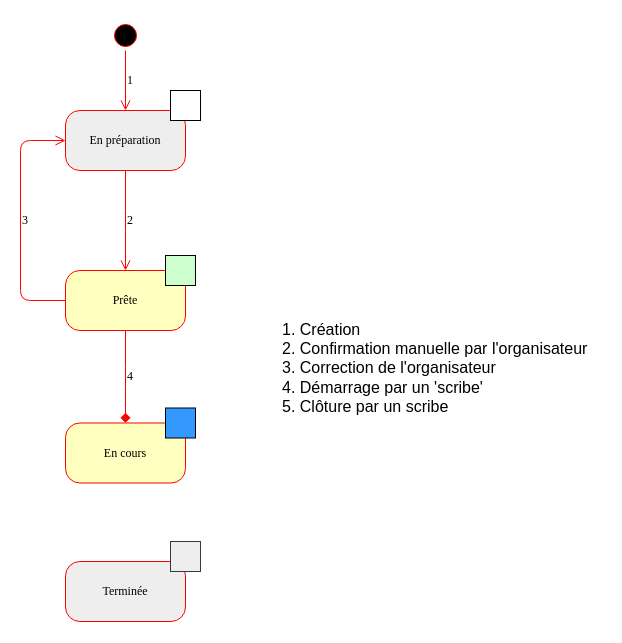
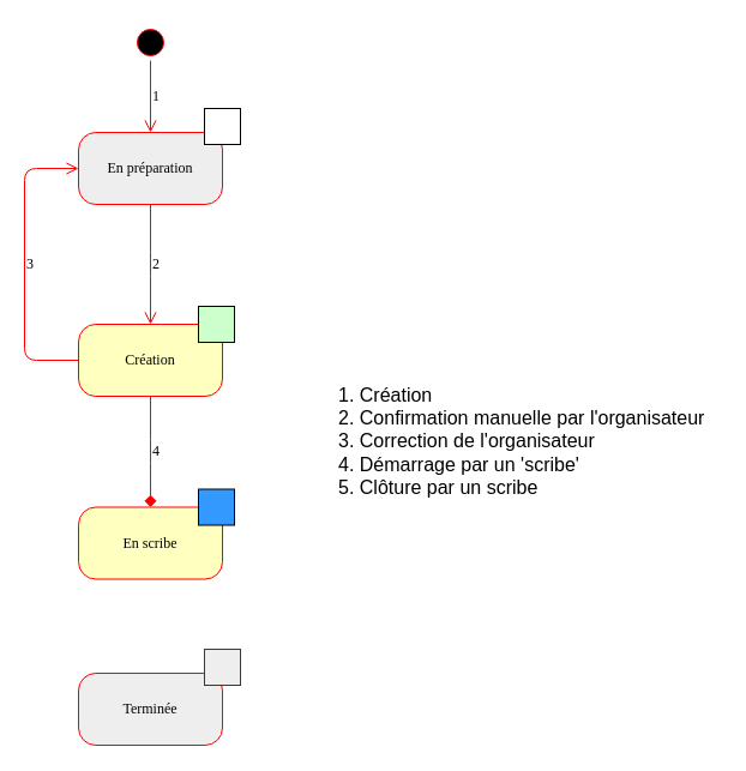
  <mxCell id="0" />
  <mxCell id="1" parent="0" />
  <mxCell id="2" value="" style="ellipse;html=1;shape=startState;fillColor=#000000;strokeColor=#ff0000;rounded=1;shadow=0;comic=0;labelBackgroundColor=none;fontFamily=Verdana;fontSize=12;fontColor=#000000;align=center;direction=south;" parent="1" vertex="1"><mxGeometry x="110" y="20" width="30" height="30" as="geometry" /></mxCell>
  <mxCell id="3" value="1" style="edgeStyle=orthogonalEdgeStyle;html=1;labelBackgroundColor=none;endArrow=open;endSize=8;strokeColor=#ff0000;fontFamily=Verdana;fontSize=12;align=left;" parent="1" source="2" target="20" edge="1"><mxGeometry relative="1" as="geometry" /></mxCell>
  <mxCell id="4" value="2" style="edgeStyle=elbowEdgeStyle;html=1;labelBackgroundColor=none;endArrow=open;endSize=8;strokeColor=#ff0000;fontFamily=Verdana;fontSize=12;align=left;entryX=0.5;entryY=0;entryDx=0;entryDy=0;exitX=0.5;exitY=1;exitDx=0;exitDy=0;" parent="1" source="20" target="9" edge="1"><mxGeometry relative="1" as="geometry"><mxPoint x="250" y="495" as="sourcePoint" /><mxPoint x="125" y="240" as="targetPoint" /></mxGeometry></mxCell>
  <mxCell id="5" value="4" style="edgeStyle=elbowEdgeStyle;html=1;labelBackgroundColor=none;endArrow=diamond;endSize=8;strokeColor=#ff0000;fontFamily=Verdana;fontSize=12;align=left;entryX=0.5;entryY=0;entryDx=0;entryDy=0;exitX=0.5;exitY=1;exitDx=0;exitDy=0;elbow=vertical;" parent="1" source="9" target="13" edge="1"><mxGeometry relative="1" as="geometry"><mxPoint x="95" y="300" as="sourcePoint" /><mxPoint x="125" y="490" as="targetPoint" /><Array as="points" /></mxGeometry></mxCell>
  <mxCell id="6" value="1. Création&lt;br&gt;2. Confirmation manuelle par l'organisateur&lt;br&gt;3. Correction de l'organisateur&lt;br&gt;4. Démarrage par un 'scribe'&lt;br&gt;5. Clôture par un scribe&lt;br&gt;" style="text;html=1;strokeColor=none;fillColor=none;align=left;verticalAlign=top;whiteSpace=wrap;rounded=0;fontSize=16;" parent="1" vertex="1"><mxGeometry x="280" y="312.5" width="320" height="119" as="geometry" /></mxCell>
  <mxCell id="7" value="" style="group" vertex="1" connectable="0" parent="1"><mxGeometry x="65" y="255" width="130" height="75" as="geometry" /></mxCell>
  <mxCell id="8" value="" style="group" parent="7" vertex="1" connectable="0"><mxGeometry width="130" height="75" as="geometry" /></mxCell>
- <mxCell id="9" value="Prête" style="rounded=1;whiteSpace=wrap;html=1;arcSize=24;fillColor=#ffffc0;strokeColor=#ff0000;shadow=0;comic=0;labelBackgroundColor=none;fontFamily=Verdana;fontSize=12;fontColor=#000000;align=center;" parent="8" vertex="1"><mxGeometry y="15" width="120" height="60" as="geometry" /></mxCell>
+ <mxCell id="9" value="Création" style="rounded=1;whiteSpace=wrap;html=1;arcSize=24;fillColor=#ffffc0;strokeColor=#ff0000;shadow=0;comic=0;labelBackgroundColor=none;fontFamily=Verdana;fontSize=12;fontColor=#000000;align=center;" parent="8" vertex="1"><mxGeometry y="15" width="120" height="60" as="geometry" /></mxCell>
  <mxCell id="10" value="" style="rounded=0;whiteSpace=wrap;html=1;fillColor=#CCFFCC;" parent="8" vertex="1"><mxGeometry x="100" width="30" height="30" as="geometry" /></mxCell>
  <mxCell id="11" value="" style="group" vertex="1" connectable="0" parent="1"><mxGeometry x="65" y="407.5" width="130" height="75" as="geometry" /></mxCell>
  <mxCell id="12" value="" style="group" parent="11" vertex="1" connectable="0"><mxGeometry width="130" height="75" as="geometry" /></mxCell>
- <mxCell id="13" value="En cours" style="rounded=1;whiteSpace=wrap;html=1;arcSize=24;fillColor=#ffffc0;strokeColor=#ff0000;shadow=0;comic=0;labelBackgroundColor=none;fontFamily=Verdana;fontSize=12;fontColor=#000000;align=center;" parent="12" vertex="1"><mxGeometry y="15" width="120" height="60" as="geometry" /></mxCell>
+ <mxCell id="13" value="En scribe" style="rounded=1;whiteSpace=wrap;html=1;arcSize=24;fillColor=#ffffc0;strokeColor=#ff0000;shadow=0;comic=0;labelBackgroundColor=none;fontFamily=Verdana;fontSize=12;fontColor=#000000;align=center;" parent="12" vertex="1"><mxGeometry y="15" width="120" height="60" as="geometry" /></mxCell>
  <mxCell id="14" value="" style="rounded=0;whiteSpace=wrap;html=1;fillColor=#3399FF;" parent="12" vertex="1"><mxGeometry x="100" width="30" height="30" as="geometry" /></mxCell>
  <mxCell id="15" value="" style="group" vertex="1" connectable="0" parent="1"><mxGeometry x="65" y="541" width="135" height="80" as="geometry" /></mxCell>
  <mxCell id="16" value="" style="group" parent="15" vertex="1" connectable="0"><mxGeometry width="135" height="80" as="geometry" /></mxCell>
  <mxCell id="17" value="Terminée" style="rounded=1;whiteSpace=wrap;html=1;arcSize=24;fillColor=#eeeeee;strokeColor=#ff0000;shadow=0;comic=0;labelBackgroundColor=none;fontFamily=Verdana;fontSize=12;fontColor=#000000;align=center;" parent="16" vertex="1"><mxGeometry y="20" width="120" height="60" as="geometry" /></mxCell>
  <mxCell id="18" value="" style="rounded=0;whiteSpace=wrap;html=1;fillColor=#eeeeee;strokeColor=#36393d;" parent="16" vertex="1"><mxGeometry x="105" width="30" height="30" as="geometry" /></mxCell>
  <mxCell id="19" value="" style="group" vertex="1" connectable="0" parent="1"><mxGeometry x="65" y="90" width="135" height="80" as="geometry" /></mxCell>
  <mxCell id="20" value="En préparation" style="rounded=1;whiteSpace=wrap;html=1;arcSize=24;fillColor=#eeeeee;strokeColor=#ff0000;shadow=0;comic=0;labelBackgroundColor=none;fontFamily=Verdana;fontSize=12;fontColor=#000000;align=center;" parent="19" vertex="1"><mxGeometry y="20" width="120" height="60" as="geometry" /></mxCell>
  <mxCell id="21" value="" style="rounded=0;whiteSpace=wrap;html=1;" parent="19" vertex="1"><mxGeometry x="105" width="30" height="30" as="geometry" /></mxCell>
  <mxCell id="22" value="3" style="edgeStyle=elbowEdgeStyle;html=1;labelBackgroundColor=none;endArrow=open;endSize=8;strokeColor=#ff0000;fontFamily=Verdana;fontSize=12;align=left;entryX=0;entryY=0.5;entryDx=0;entryDy=0;exitX=0;exitY=0.5;exitDx=0;exitDy=0;elbow=vertical;" edge="1" parent="1" source="9" target="20"><mxGeometry relative="1" as="geometry"><mxPoint x="135" y="180" as="sourcePoint" /><mxPoint x="135" y="280" as="targetPoint" /><Array as="points"><mxPoint x="20" y="220" /></Array></mxGeometry></mxCell>
